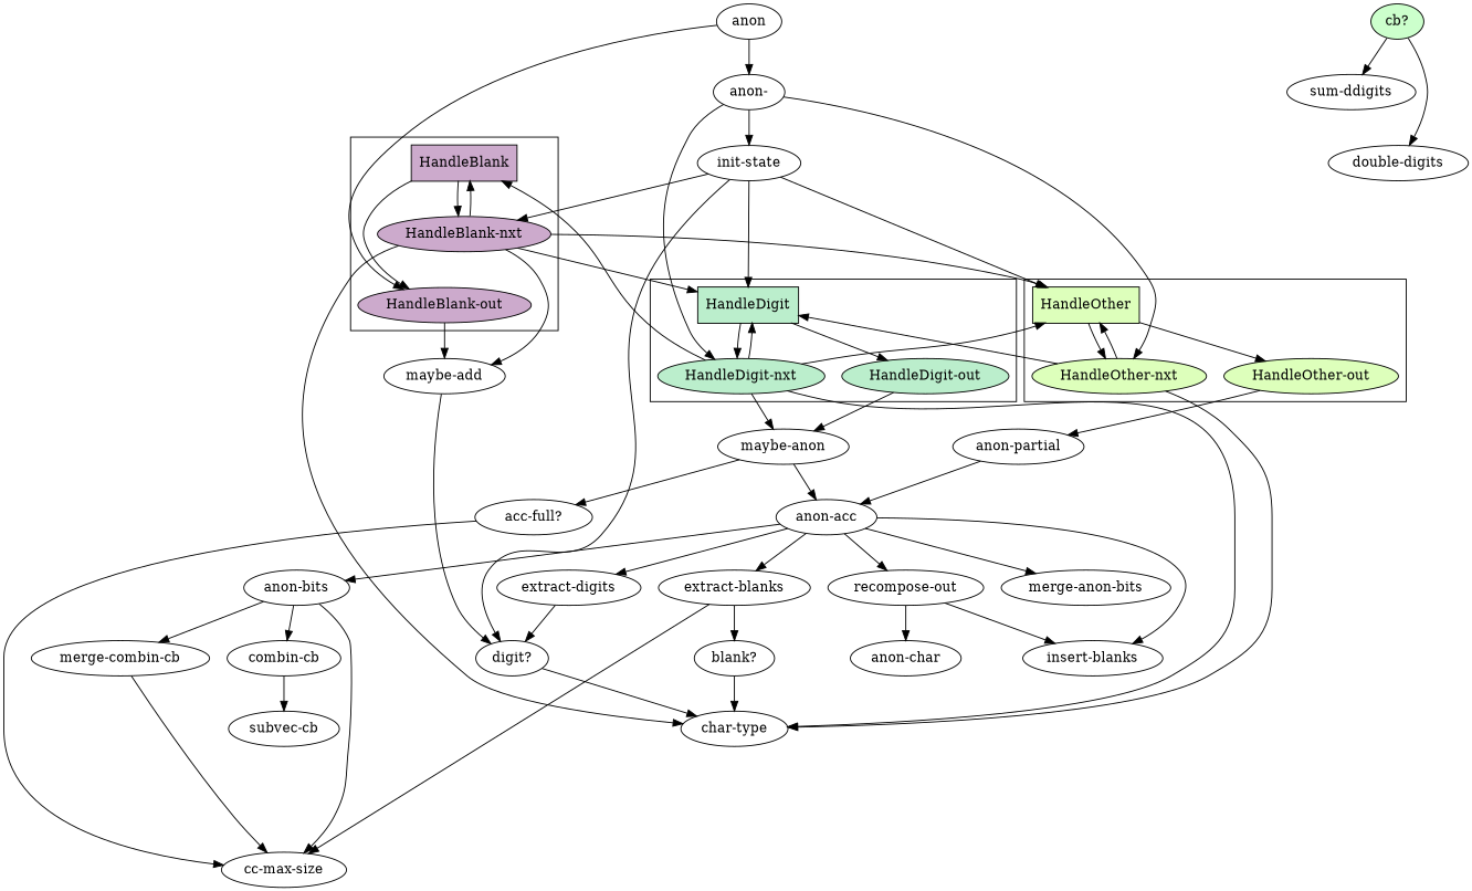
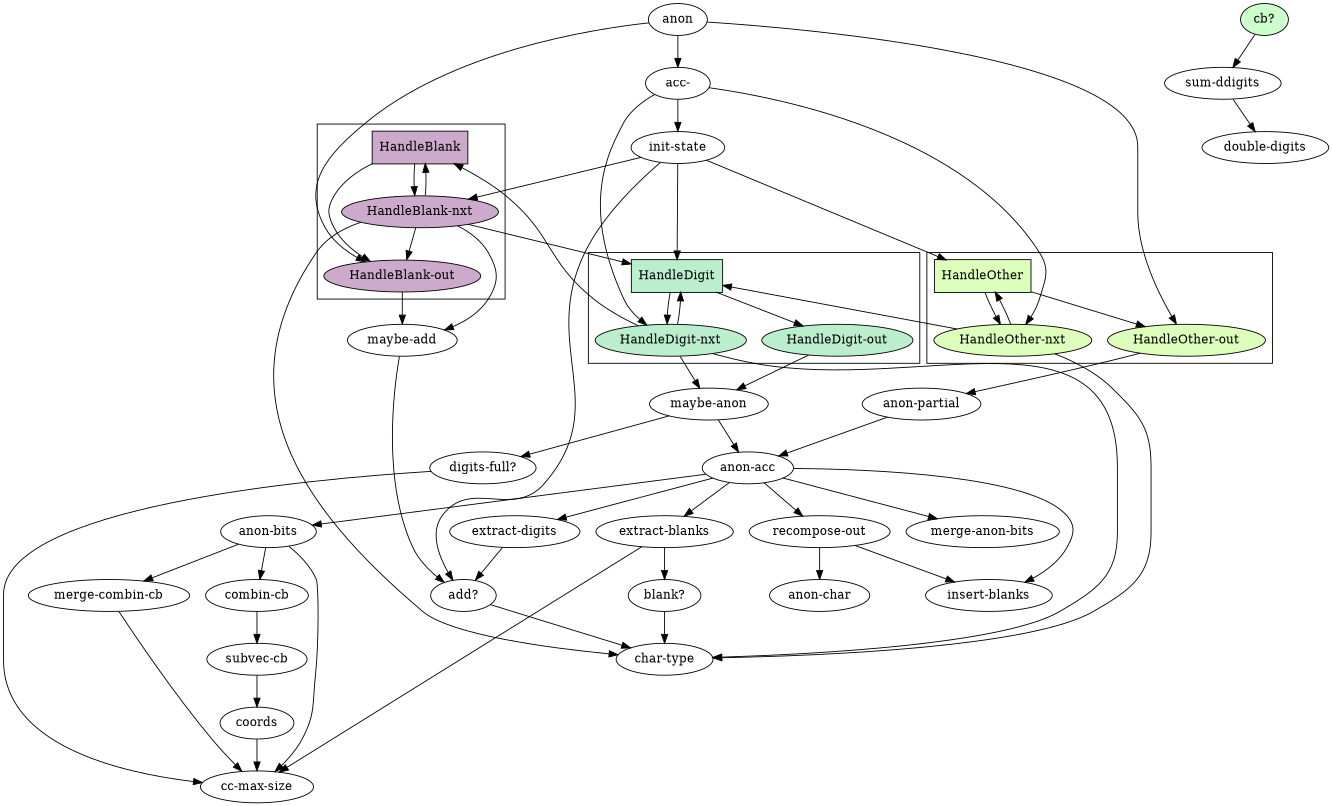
  digraph {
    HandleOther [fillcolor="#DDFFBB" shape=record style=filled]
    "HandleOther-nxt" [fillcolor="#DDFFBB" style=filled]
    "HandleOther-out" [fillcolor="#DDFFBB" style=filled]
    HandleDigit [fillcolor="#BBEECC" shape=record style=filled]
    "HandleDigit-nxt" [fillcolor="#BBEECC" style=filled]
    "HandleDigit-out" [fillcolor="#BBEECC" style=filled]
    HandleBlank [fillcolor="#CCAACC" shape=record style=filled]
    "HandleBlank-nxt" [fillcolor="#CCAACC" style=filled]
    "HandleBlank-out" [fillcolor="#CCAACC" style=filled]
    "char-type"
    "anon-partial"
    "maybe-anon"
    "maybe-add"
    "anon-acc"
-   "acc-full?"
-   "digit?"
+   "acc-full?" [label="digits-full?"]
+   "digit?" [label="add?"]
    "cb?" [fillcolor="#CCFFCC" style=filled]
    "sum-ddigits"
    "double-digits"
    "init-state"
-   "anon-"
+   "anon-" [label="acc-"]
    anon
    "extract-blanks"
    "extract-digits"
    "recompose-out"
    "insert-blanks"
    "anon-bits"
    "merge-anon-bits"
    "cc-max-size"
    "blank?"
    "anon-char"
    "merge-combin-cb"
    "combin-cb"
+   coords
    "subvec-cb"
    subgraph cluster_1 {
      HandleOther
      "HandleOther-nxt"
      "HandleOther-out"
    }
    subgraph cluster_2 {
      HandleDigit
      "HandleDigit-nxt"
      "HandleDigit-out"
    }
    subgraph cluster_3 {
      HandleBlank
      "HandleBlank-nxt"
      "HandleBlank-out"
    }
    HandleOther -> "HandleOther-nxt"
    HandleOther -> "HandleOther-out"
    "HandleOther-nxt" -> HandleOther
    "HandleOther-nxt" -> HandleDigit
    "HandleOther-nxt" -> "char-type"
    "HandleOther-out" -> "anon-partial"
    HandleDigit -> "HandleDigit-nxt"
    HandleDigit -> "HandleDigit-out"
-   "HandleDigit-nxt" -> HandleOther
    "HandleDigit-nxt" -> HandleDigit
    "HandleDigit-nxt" -> HandleBlank
    "HandleDigit-nxt" -> "char-type"
    "HandleDigit-nxt" -> "maybe-anon"
    "HandleDigit-out" -> "maybe-anon"
    HandleBlank -> "HandleBlank-nxt"
    HandleBlank -> "HandleBlank-out"
-   "HandleBlank-nxt" -> HandleOther
+   "HandleBlank-nxt" -> "HandleBlank-out"
    "HandleBlank-nxt" -> HandleDigit
    "HandleBlank-nxt" -> HandleBlank
    "HandleBlank-nxt" -> "char-type"
    "HandleBlank-nxt" -> "maybe-add"
    "HandleBlank-out" -> "maybe-add"
    "anon-partial" -> "anon-acc"
    "maybe-anon" -> "anon-acc"
    "maybe-anon" -> "acc-full?"
    "maybe-add" -> "digit?"
    "anon-acc" -> "extract-blanks"
    "anon-acc" -> "extract-digits"
    "anon-acc" -> "recompose-out"
    "anon-acc" -> "insert-blanks"
    "anon-acc" -> "anon-bits"
    "anon-acc" -> "merge-anon-bits"
    "acc-full?" -> "cc-max-size"
    "digit?" -> "char-type"
    "cb?" -> "sum-ddigits"
-   "cb?" -> "double-digits"
+   "sum-ddigits" -> "double-digits"
    "init-state" -> HandleOther
    "init-state" -> HandleDigit
    "init-state" -> "HandleBlank-nxt"
    "init-state" -> "digit?"
    "anon-" -> "HandleOther-nxt"
    "anon-" -> "HandleDigit-nxt"
    "anon-" -> "init-state"
+   anon -> "HandleOther-out"
    anon -> "HandleBlank-out"
    anon -> "anon-"
    "extract-blanks" -> "cc-max-size"
    "extract-blanks" -> "blank?"
    "extract-digits" -> "digit?"
    "recompose-out" -> "insert-blanks"
    "recompose-out" -> "anon-char"
    "anon-bits" -> "cc-max-size"
    "anon-bits" -> "merge-combin-cb"
    "anon-bits" -> "combin-cb"
    "blank?" -> "char-type"
    "merge-combin-cb" -> "cc-max-size"
    "combin-cb" -> "subvec-cb"
+   coords -> "cc-max-size"
+   "subvec-cb" -> coords
  }
